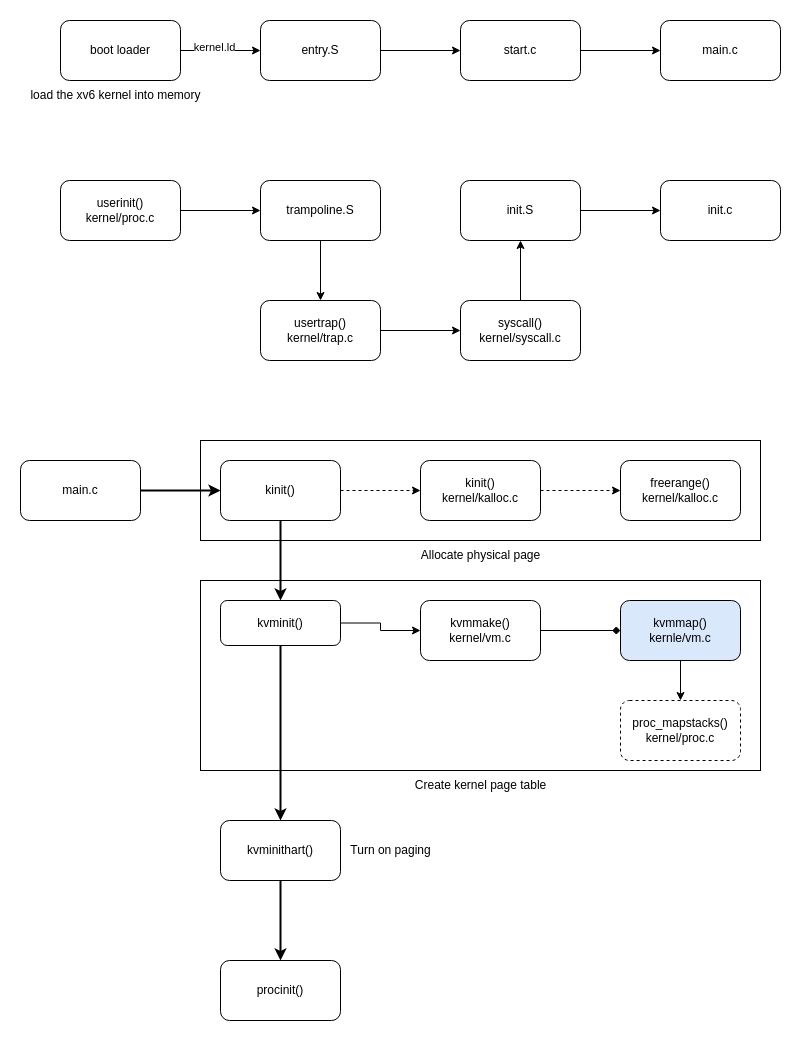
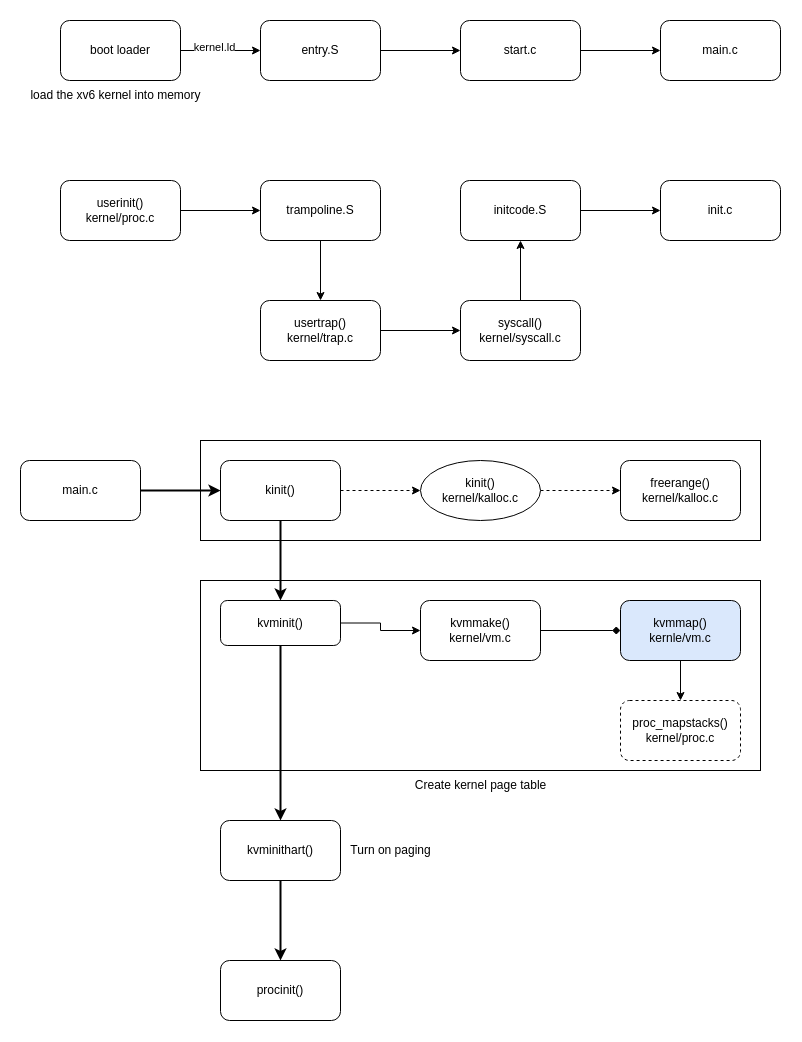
  <mxCell id="0" />
  <mxCell id="1" parent="0" />
  <mxCell id="2" value="" style="rounded=0;whiteSpace=wrap;html=1;" vertex="1" parent="1"><mxGeometry x="200" y="580" width="560" height="190" as="geometry" /></mxCell>
  <mxCell id="3" value="" style="rounded=0;whiteSpace=wrap;html=1;" vertex="1" parent="1"><mxGeometry x="200" y="440" width="560" height="100" as="geometry" /></mxCell>
  <mxCell id="4" value="" style="edgeStyle=orthogonalEdgeStyle;rounded=0;orthogonalLoop=1;jettySize=auto;html=1;" parent="1" source="6" target="8" edge="1"><mxGeometry relative="1" as="geometry" /></mxCell>
  <mxCell id="5" value="kernel.ld" style="edgeLabel;html=1;align=center;verticalAlign=middle;resizable=0;points=[];" parent="4" vertex="1" connectable="0"><mxGeometry x="-0.275" y="4" relative="1" as="geometry"><mxPoint x="4" as="offset" /></mxGeometry></mxCell>
  <mxCell id="6" value="boot loader" style="rounded=1;whiteSpace=wrap;html=1;" parent="1" vertex="1"><mxGeometry x="60" y="20" width="120" height="60" as="geometry" /></mxCell>
  <mxCell id="7" value="" style="edgeStyle=orthogonalEdgeStyle;rounded=0;orthogonalLoop=1;jettySize=auto;html=1;" parent="1" source="8" target="10" edge="1"><mxGeometry relative="1" as="geometry" /></mxCell>
  <mxCell id="8" value="entry.S" style="rounded=1;whiteSpace=wrap;html=1;" parent="1" vertex="1"><mxGeometry x="260" y="20" width="120" height="60" as="geometry" /></mxCell>
  <mxCell id="9" value="" style="edgeStyle=orthogonalEdgeStyle;rounded=0;orthogonalLoop=1;jettySize=auto;html=1;" parent="1" source="10" target="11" edge="1"><mxGeometry relative="1" as="geometry" /></mxCell>
  <mxCell id="10" value="start.c" style="rounded=1;whiteSpace=wrap;html=1;" parent="1" vertex="1"><mxGeometry x="460" y="20" width="120" height="60" as="geometry" /></mxCell>
  <mxCell id="11" value="main.c" style="rounded=1;whiteSpace=wrap;html=1;" parent="1" vertex="1"><mxGeometry x="660" y="20" width="120" height="60" as="geometry" /></mxCell>
  <mxCell id="12" value="load the xv6 kernel into memory" style="text;html=1;align=center;verticalAlign=middle;resizable=0;points=[];autosize=1;strokeColor=none;fillColor=none;" parent="1" vertex="1"><mxGeometry x="20" y="80" width="190" height="30" as="geometry" /></mxCell>
  <mxCell id="13" value="" style="edgeStyle=orthogonalEdgeStyle;rounded=0;orthogonalLoop=1;jettySize=auto;html=1;" parent="1" source="14" target="19" edge="1"><mxGeometry relative="1" as="geometry" /></mxCell>
  <mxCell id="14" value="userinit()&lt;br&gt;kernel/proc.c" style="rounded=1;whiteSpace=wrap;html=1;" parent="1" vertex="1"><mxGeometry x="60" y="180" width="120" height="60" as="geometry" /></mxCell>
  <mxCell id="15" value="" style="edgeStyle=orthogonalEdgeStyle;rounded=0;orthogonalLoop=1;jettySize=auto;html=1;" parent="1" source="16" target="17" edge="1"><mxGeometry relative="1" as="geometry" /></mxCell>
- <mxCell id="16" value="init.S" style="rounded=1;whiteSpace=wrap;html=1;" parent="1" vertex="1"><mxGeometry x="460" y="180" width="120" height="60" as="geometry" /></mxCell>
+ <mxCell id="16" value="initcode.S" style="rounded=1;whiteSpace=wrap;html=1;" parent="1" vertex="1"><mxGeometry x="460" y="180" width="120" height="60" as="geometry" /></mxCell>
  <mxCell id="17" value="init.c" style="rounded=1;whiteSpace=wrap;html=1;" parent="1" vertex="1"><mxGeometry x="660" y="180" width="120" height="60" as="geometry" /></mxCell>
  <mxCell id="18" value="" style="edgeStyle=orthogonalEdgeStyle;rounded=0;orthogonalLoop=1;jettySize=auto;html=1;entryX=0.5;entryY=0;entryDx=0;entryDy=0;" parent="1" source="19" target="21" edge="1"><mxGeometry relative="1" as="geometry"><mxPoint x="320" y="310" as="targetPoint" /></mxGeometry></mxCell>
  <mxCell id="19" value="trampoline.S" style="rounded=1;whiteSpace=wrap;html=1;" parent="1" vertex="1"><mxGeometry x="260" y="180" width="120" height="60" as="geometry" /></mxCell>
  <mxCell id="20" value="" style="edgeStyle=orthogonalEdgeStyle;rounded=0;orthogonalLoop=1;jettySize=auto;html=1;" parent="1" source="21" target="23" edge="1"><mxGeometry relative="1" as="geometry" /></mxCell>
  <mxCell id="21" value="usertrap()&lt;br&gt;kernel/trap.c" style="rounded=1;whiteSpace=wrap;html=1;" parent="1" vertex="1"><mxGeometry x="260" y="300" width="120" height="60" as="geometry" /></mxCell>
  <mxCell id="22" value="" style="edgeStyle=orthogonalEdgeStyle;rounded=0;orthogonalLoop=1;jettySize=auto;html=1;" parent="1" source="23" target="16" edge="1"><mxGeometry relative="1" as="geometry" /></mxCell>
  <mxCell id="23" value="syscall()&lt;br&gt;kernel/syscall.c" style="rounded=1;whiteSpace=wrap;html=1;" parent="1" vertex="1"><mxGeometry x="460" y="300" width="120" height="60" as="geometry" /></mxCell>
  <mxCell id="24" value="" style="edgeStyle=orthogonalEdgeStyle;rounded=0;orthogonalLoop=1;jettySize=auto;html=1;strokeWidth=2;" edge="1" parent="1" source="25" target="28"><mxGeometry relative="1" as="geometry" /></mxCell>
  <mxCell id="25" value="main.c" style="rounded=1;whiteSpace=wrap;html=1;" vertex="1" parent="1"><mxGeometry x="20" y="460" width="120" height="60" as="geometry" /></mxCell>
  <mxCell id="26" value="" style="edgeStyle=orthogonalEdgeStyle;rounded=0;orthogonalLoop=1;jettySize=auto;html=1;strokeWidth=2;" edge="1" parent="1" source="28" target="31"><mxGeometry relative="1" as="geometry" /></mxCell>
  <mxCell id="27" value="" style="edgeStyle=orthogonalEdgeStyle;rounded=0;orthogonalLoop=1;jettySize=auto;html=1;dashed=1;" edge="1" parent="1" source="28" target="36"><mxGeometry relative="1" as="geometry" /></mxCell>
  <mxCell id="28" value="kinit()" style="rounded=1;whiteSpace=wrap;html=1;" vertex="1" parent="1"><mxGeometry x="220" y="460" width="120" height="60" as="geometry" /></mxCell>
  <mxCell id="29" value="" style="edgeStyle=orthogonalEdgeStyle;rounded=0;orthogonalLoop=1;jettySize=auto;html=1;strokeWidth=2;" edge="1" parent="1" source="31" target="33"><mxGeometry relative="1" as="geometry" /></mxCell>
  <mxCell id="30" value="" style="edgeStyle=orthogonalEdgeStyle;rounded=0;orthogonalLoop=1;jettySize=auto;html=1;" edge="1" parent="1" source="31" target="40"><mxGeometry relative="1" as="geometry" /></mxCell>
  <mxCell id="31" value="kvminit()" style="rounded=1;whiteSpace=wrap;html=1;" vertex="1" parent="1"><mxGeometry x="220" y="600" width="120" height="45" as="geometry" /></mxCell>
  <mxCell id="32" value="" style="edgeStyle=orthogonalEdgeStyle;rounded=0;orthogonalLoop=1;jettySize=auto;html=1;strokeWidth=2;" edge="1" parent="1" source="33" target="34"><mxGeometry relative="1" as="geometry" /></mxCell>
  <mxCell id="33" value="kvminithart()" style="rounded=1;whiteSpace=wrap;html=1;" vertex="1" parent="1"><mxGeometry x="220" y="820" width="120" height="60" as="geometry" /></mxCell>
  <mxCell id="34" value="procinit()" style="rounded=1;whiteSpace=wrap;html=1;" vertex="1" parent="1"><mxGeometry x="220" y="960" width="120" height="60" as="geometry" /></mxCell>
  <mxCell id="35" value="" style="edgeStyle=orthogonalEdgeStyle;rounded=0;orthogonalLoop=1;jettySize=auto;html=1;dashed=1;" edge="1" parent="1" source="36" target="37"><mxGeometry relative="1" as="geometry" /></mxCell>
- <mxCell id="36" value="kinit()&lt;br&gt;kernel/kalloc.c" style="rounded=1;whiteSpace=wrap;html=1;" vertex="1" parent="1"><mxGeometry x="420" y="460" width="120" height="60" as="geometry" /></mxCell>
+ <mxCell id="36" value="kinit()&lt;br&gt;kernel/kalloc.c" style="ellipse;whiteSpace=wrap;html=1;" vertex="1" parent="1"><mxGeometry x="420" y="460" width="120" height="60" as="geometry" /></mxCell>
  <mxCell id="37" value="freerange()&lt;br&gt;kernel/kalloc.c" style="rounded=1;whiteSpace=wrap;html=1;" vertex="1" parent="1"><mxGeometry x="620" y="460" width="120" height="60" as="geometry" /></mxCell>
- <mxCell id="38" value="Allocate physical page" style="text;html=1;align=center;verticalAlign=middle;resizable=0;points=[];autosize=1;strokeColor=none;fillColor=none;" vertex="1" parent="1"><mxGeometry x="410" y="540" width="140" height="30" as="geometry" /></mxCell>
  <mxCell id="39" value="" style="edgeStyle=orthogonalEdgeStyle;rounded=0;orthogonalLoop=1;jettySize=auto;html=1;endArrow=diamond;" edge="1" parent="1" source="40" target="42"><mxGeometry relative="1" as="geometry" /></mxCell>
  <mxCell id="40" value="kvmmake()&lt;br&gt;kernel/vm.c" style="rounded=1;whiteSpace=wrap;html=1;" vertex="1" parent="1"><mxGeometry x="420" y="600" width="120" height="60" as="geometry" /></mxCell>
  <mxCell id="41" value="" style="edgeStyle=orthogonalEdgeStyle;rounded=0;orthogonalLoop=1;jettySize=auto;html=1;" edge="1" parent="1" source="42" target="43"><mxGeometry relative="1" as="geometry" /></mxCell>
  <mxCell id="42" value="kvmmap()&lt;br&gt;kernle/vm.c" style="rounded=1;whiteSpace=wrap;html=1;fillColor=#dae8fc;" vertex="1" parent="1"><mxGeometry x="620" y="600" width="120" height="60" as="geometry" /></mxCell>
  <mxCell id="43" value="proc_mapstacks()&lt;br&gt;kernel/proc.c" style="rounded=1;whiteSpace=wrap;html=1;dashed=1;" vertex="1" parent="1"><mxGeometry x="620" y="700" width="120" height="60" as="geometry" /></mxCell>
  <mxCell id="44" value="Create kernel page table" style="text;html=1;align=center;verticalAlign=middle;resizable=0;points=[];autosize=1;strokeColor=none;fillColor=none;" vertex="1" parent="1"><mxGeometry x="405" y="770" width="150" height="30" as="geometry" /></mxCell>
  <mxCell id="45" value="Turn on paging" style="text;html=1;align=center;verticalAlign=middle;resizable=0;points=[];autosize=1;strokeColor=none;fillColor=none;" vertex="1" parent="1"><mxGeometry x="340" y="835" width="100" height="30" as="geometry" /></mxCell>
